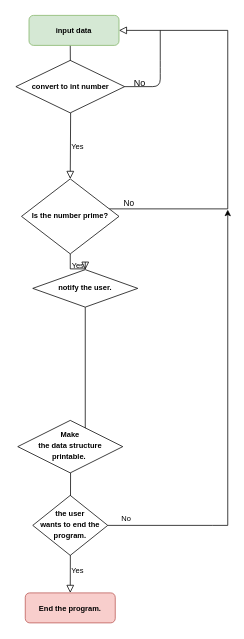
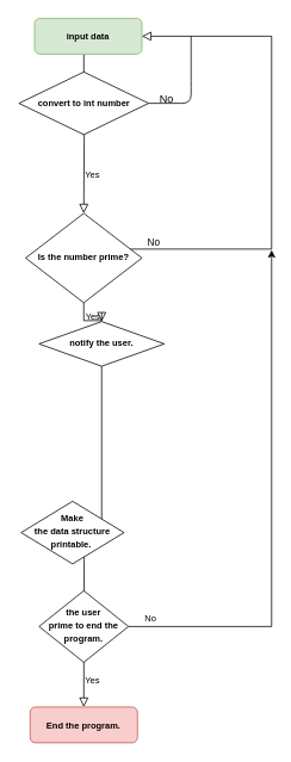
  <mxCell id="0" />
  <mxCell id="1" parent="0" />
  <mxCell id="2" value="" style="rounded=0;html=1;jettySize=auto;orthogonalLoop=1;fontSize=11;endArrow=block;endFill=0;endSize=8;strokeWidth=1;shadow=0;labelBackgroundColor=none;edgeStyle=orthogonalEdgeStyle;" parent="1" target="6" edge="1"><mxGeometry relative="1" as="geometry"><mxPoint x="93" y="60" as="sourcePoint" /></mxGeometry></mxCell>
  <mxCell id="3" value="&lt;b&gt;&lt;font style=&quot;font-size: 10px&quot;&gt;input data&lt;/font&gt;&lt;/b&gt;" style="rounded=1;whiteSpace=wrap;html=1;fontSize=12;glass=0;strokeWidth=1;shadow=0;fillColor=#d5e8d4;strokeColor=#82b366;" parent="1" vertex="1"><mxGeometry x="38" y="20" width="120" height="40" as="geometry" /></mxCell>
  <mxCell id="4" value="&lt;font style=&quot;font-size: 10px&quot;&gt;Yes&lt;/font&gt;" style="rounded=0;html=1;jettySize=auto;orthogonalLoop=1;fontSize=11;endArrow=block;endFill=0;endSize=8;strokeWidth=1;shadow=0;labelBackgroundColor=none;edgeStyle=orthogonalEdgeStyle;" parent="1" source="6" target="8" edge="1"><mxGeometry x="-0.29" y="10" relative="1" as="geometry"><mxPoint as="offset" /></mxGeometry></mxCell>
  <mxCell id="5" value="No" style="edgeStyle=orthogonalEdgeStyle;rounded=0;html=1;jettySize=auto;orthogonalLoop=1;fontSize=11;endArrow=block;endFill=0;endSize=8;strokeWidth=1;shadow=0;labelBackgroundColor=none;" parent="1" source="6" edge="1"><mxGeometry x="-0.903" y="8" relative="1" as="geometry"><mxPoint as="offset" /><mxPoint x="158" y="40" as="targetPoint" /><Array as="points"><mxPoint x="303" y="278" /><mxPoint x="303" y="40" /><mxPoint x="158" y="40" /></Array></mxGeometry></mxCell>
  <mxCell id="6" value="&lt;font style=&quot;font-size: 10px&quot;&gt;&lt;b&gt;Is the number prime?&lt;/b&gt;&lt;/font&gt;" style="rhombus;whiteSpace=wrap;html=1;shadow=0;fontFamily=Helvetica;fontSize=12;align=center;strokeWidth=1;spacing=6;spacingTop=-4;" parent="1" vertex="1"><mxGeometry x="28" y="238" width="130" height="100" as="geometry" /></mxCell>
  <mxCell id="7" value="" style="rounded=0;html=1;jettySize=auto;orthogonalLoop=1;fontSize=11;endArrow=block;endFill=0;endSize=8;strokeWidth=1;shadow=0;labelBackgroundColor=none;edgeStyle=orthogonalEdgeStyle;" parent="1" source="8" edge="1"><mxGeometry x="0.333" y="20" relative="1" as="geometry"><mxPoint as="offset" /><mxPoint x="93" y="790" as="targetPoint" /></mxGeometry></mxCell>
  <mxCell id="8" value="&lt;b&gt;&lt;font style=&quot;font-size: 10px&quot;&gt;notify the user.&lt;/font&gt;&lt;/b&gt;" style="rhombus;whiteSpace=wrap;html=1;shadow=0;fontFamily=Helvetica;fontSize=12;align=center;strokeWidth=1;spacing=6;spacingTop=-4;" parent="1" vertex="1"><mxGeometry x="43" y="359" width="140" height="50" as="geometry" /></mxCell>
  <mxCell id="9" value="&lt;b style=&quot;font-size: 10px&quot;&gt;End the program.&lt;/b&gt;" style="rounded=1;whiteSpace=wrap;html=1;fontSize=12;glass=0;strokeWidth=1;shadow=0;fillColor=#f8cecc;strokeColor=#b85450;" parent="1" vertex="1"><mxGeometry x="33" y="790" width="120" height="40" as="geometry" /></mxCell>
  <mxCell id="10" value="&lt;b&gt;&lt;font style=&quot;font-size: 10px&quot;&gt;convert to int number&lt;/font&gt;&lt;/b&gt;" style="rhombus;whiteSpace=wrap;html=1;" vertex="1" parent="1"><mxGeometry x="20.5" y="80" width="145" height="70" as="geometry" /></mxCell>
  <mxCell id="11" value="&lt;font style=&quot;font-size: 10px&quot;&gt;Yes&lt;/font&gt;" style="text;html=1;strokeColor=none;fillColor=none;align=center;verticalAlign=middle;whiteSpace=wrap;rounded=0;" vertex="1" parent="1"><mxGeometry x="93" y="190" width="20" height="10" as="geometry" /></mxCell>
  <mxCell id="12" value="" style="endArrow=none;html=1;exitX=1;exitY=0.5;exitDx=0;exitDy=0;" edge="1" parent="1" source="10"><mxGeometry width="50" height="50" relative="1" as="geometry"><mxPoint x="123" y="100" as="sourcePoint" /><mxPoint x="213" y="40" as="targetPoint" /><Array as="points"><mxPoint x="213" y="115" /><mxPoint x="213" y="90" /></Array></mxGeometry></mxCell>
  <mxCell id="13" value="No" style="text;html=1;strokeColor=none;fillColor=none;align=center;verticalAlign=middle;whiteSpace=wrap;rounded=0;" vertex="1" parent="1"><mxGeometry x="165.5" y="100" width="40" height="20" as="geometry" /></mxCell>
- <mxCell id="14" value="&lt;span style=&quot;font-size: 10px&quot;&gt;&lt;b&gt;Make &lt;br&gt;the data structure printable.&amp;nbsp;&lt;/b&gt;&lt;/span&gt;" style="rhombus;whiteSpace=wrap;html=1;shadow=0;fontFamily=Helvetica;fontSize=12;align=center;strokeWidth=1;spacing=6;spacingTop=-4;" vertex="1" parent="1"><mxGeometry x="23" y="560" width="140" height="70" as="geometry" /></mxCell>
+ <mxCell id="14" value="&lt;span style=&quot;font-size: 10px&quot;&gt;&lt;b&gt;Make &lt;br&gt;the data structure printable.&amp;nbsp;&lt;/b&gt;&lt;/span&gt;" style="rhombus;whiteSpace=wrap;html=1;shadow=0;fontFamily=Helvetica;fontSize=12;align=center;strokeWidth=1;spacing=6;spacingTop=-4;" vertex="1" parent="1"><mxGeometry x="23" y="560" width="115" height="70" as="geometry" /></mxCell>
  <mxCell id="15" style="edgeStyle=orthogonalEdgeStyle;rounded=0;orthogonalLoop=1;jettySize=auto;html=1;" edge="1" parent="1" source="16"><mxGeometry relative="1" as="geometry"><mxPoint x="303" y="279.048" as="targetPoint" /><Array as="points"><mxPoint x="283" y="700" /><mxPoint x="283" y="700" /></Array></mxGeometry></mxCell>
- <mxCell id="16" value="&lt;font style=&quot;font-size: 10px&quot;&gt;&lt;b&gt;the user &lt;br&gt;wants to end the program.&lt;/b&gt;&lt;/font&gt;" style="rhombus;whiteSpace=wrap;html=1;shadow=0;fontFamily=Helvetica;fontSize=12;align=center;strokeWidth=1;spacing=6;spacingTop=-4;" vertex="1" parent="1"><mxGeometry x="43" y="660" width="100" height="80" as="geometry" /></mxCell>
+ <mxCell id="16" value="&lt;font style=&quot;font-size: 10px&quot;&gt;&lt;b&gt;the user &lt;br&gt;prime to end the program.&lt;/b&gt;&lt;/font&gt;" style="rhombus;whiteSpace=wrap;html=1;shadow=0;fontFamily=Helvetica;fontSize=12;align=center;strokeWidth=1;spacing=6;spacingTop=-4;" vertex="1" parent="1"><mxGeometry x="43" y="660" width="100" height="80" as="geometry" /></mxCell>
  <mxCell id="17" value="&lt;font style=&quot;font-size: 10px&quot;&gt;Yes&lt;/font&gt;" style="text;html=1;strokeColor=none;fillColor=none;align=center;verticalAlign=middle;whiteSpace=wrap;rounded=0;" vertex="1" parent="1"><mxGeometry x="83" y="750" width="40" height="20" as="geometry" /></mxCell>
  <mxCell id="18" value="&lt;font style=&quot;font-size: 10px&quot;&gt;No&lt;/font&gt;" style="text;html=1;strokeColor=none;fillColor=none;align=center;verticalAlign=middle;whiteSpace=wrap;rounded=0;" vertex="1" parent="1"><mxGeometry x="153" y="680" width="30" height="20" as="geometry" /></mxCell>
